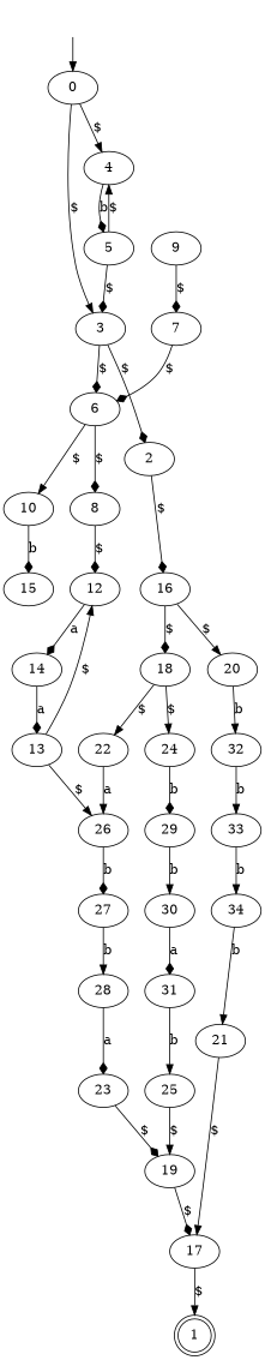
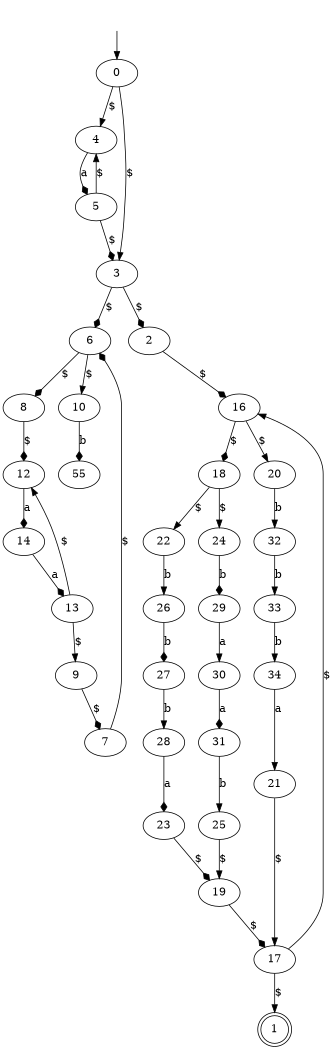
  digraph {
    edge [arrowhead=normal weight="$"]
    "" [shape=none]
    0
    4
    3
    1 [shape=doublecircle]
    5
    6
    2
    8
    10
    16
    12
-   15
+   15 [label=55]
    7
    18
    20
    14
    9
    13
    22
    24
    32
    17
    26
    29
    33
    19
    21
    27
    30
    23
    25
    28
    31
    34
    "" -> 0 [weight=""]
    0 -> 4 [label="$"]
    0 -> 3 [label="$"]
-   4 -> 5 [arrowhead=diamond label=b weight=a]
+   4 -> 5 [arrowhead=diamond label=a weight=a]
    3 -> 6 [arrowhead=diamond label="$"]
    3 -> 2 [arrowhead=diamond label="$"]
    5 -> 4 [label="$"]
    5 -> 3 [arrowhead=diamond label="$"]
    6 -> 8 [arrowhead=diamond label="$"]
    6 -> 10 [label="$"]
    2 -> 16 [arrowhead=diamond label="$"]
    8 -> 12 [arrowhead=diamond label="$"]
    10 -> 15 [arrowhead=diamond label=b weight=b]
    16 -> 18 [arrowhead=diamond label="$"]
    16 -> 20 [label="$"]
    12 -> 14 [arrowhead=diamond label=a weight=a]
    7 -> 6 [arrowhead=diamond label="$"]
    18 -> 22 [label="$"]
    18 -> 24 [label="$"]
    20 -> 32 [label=b weight=b]
    14 -> 13 [arrowhead=diamond label=a weight=a]
    9 -> 7 [arrowhead=diamond label="$"]
    13 -> 12 [label="$"]
-   13 -> 26 [label="$"]
-   22 -> 26 [label=a weight=a]
+   13 -> 9 [label="$"]
+   22 -> 26 [label=b weight=a]
    24 -> 29 [arrowhead=diamond label=b weight=b]
    32 -> 33 [label=b weight=b]
    17 -> 1 [label="$"]
+   17 -> 16 [label="$"]
    26 -> 27 [arrowhead=diamond label=b weight=b]
-   29 -> 30 [label=b weight=a]
+   29 -> 30 [label=a weight=a]
    33 -> 34 [label=b weight=b]
    19 -> 17 [arrowhead=diamond label="$"]
    21 -> 17 [label="$"]
    27 -> 28 [label=b weight=b]
    30 -> 31 [arrowhead=diamond label=a weight=a]
    23 -> 19 [arrowhead=diamond label="$"]
    25 -> 19 [label="$"]
    28 -> 23 [arrowhead=diamond label=a weight=a]
    31 -> 25 [label=b weight=b]
-   34 -> 21 [label=b weight=b]
+   34 -> 21 [label=a weight=b]
  }
